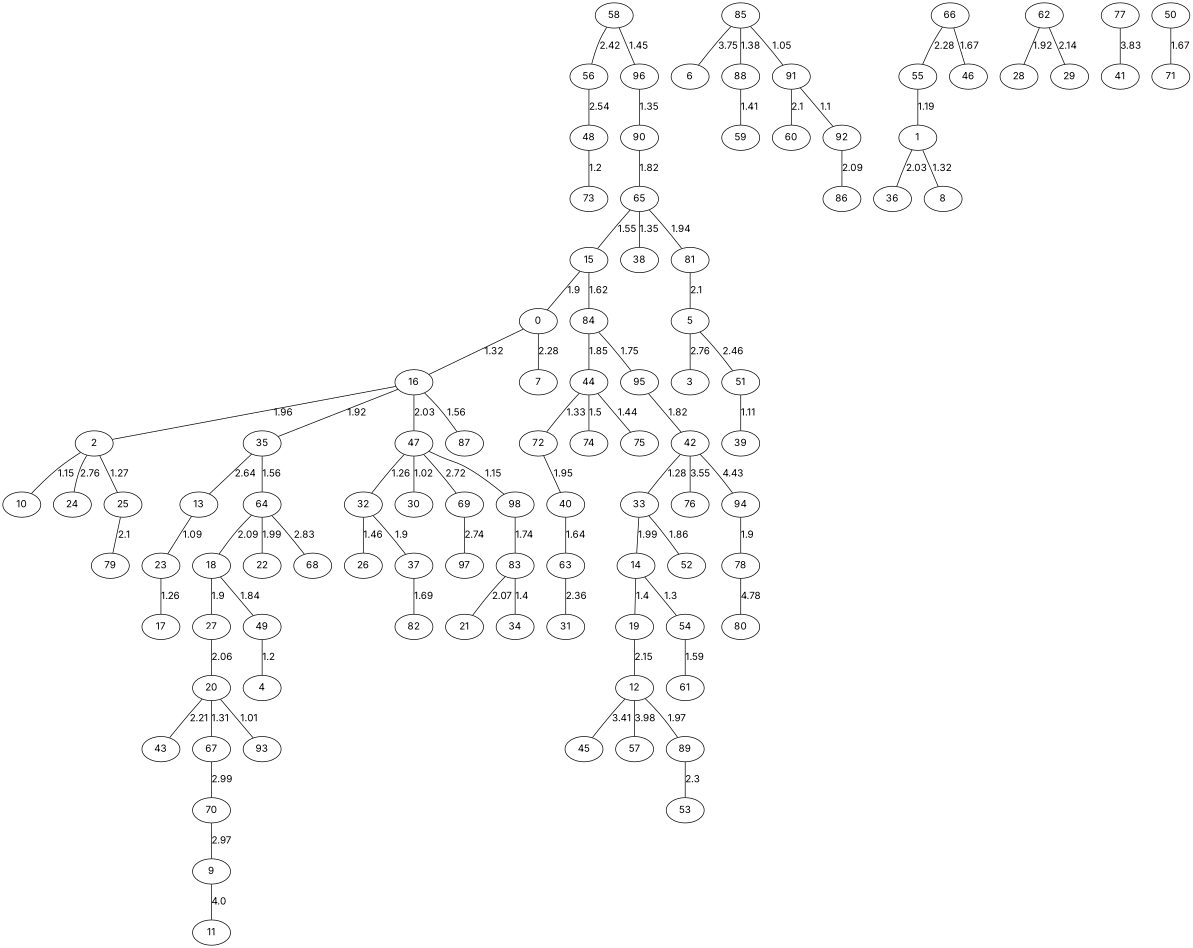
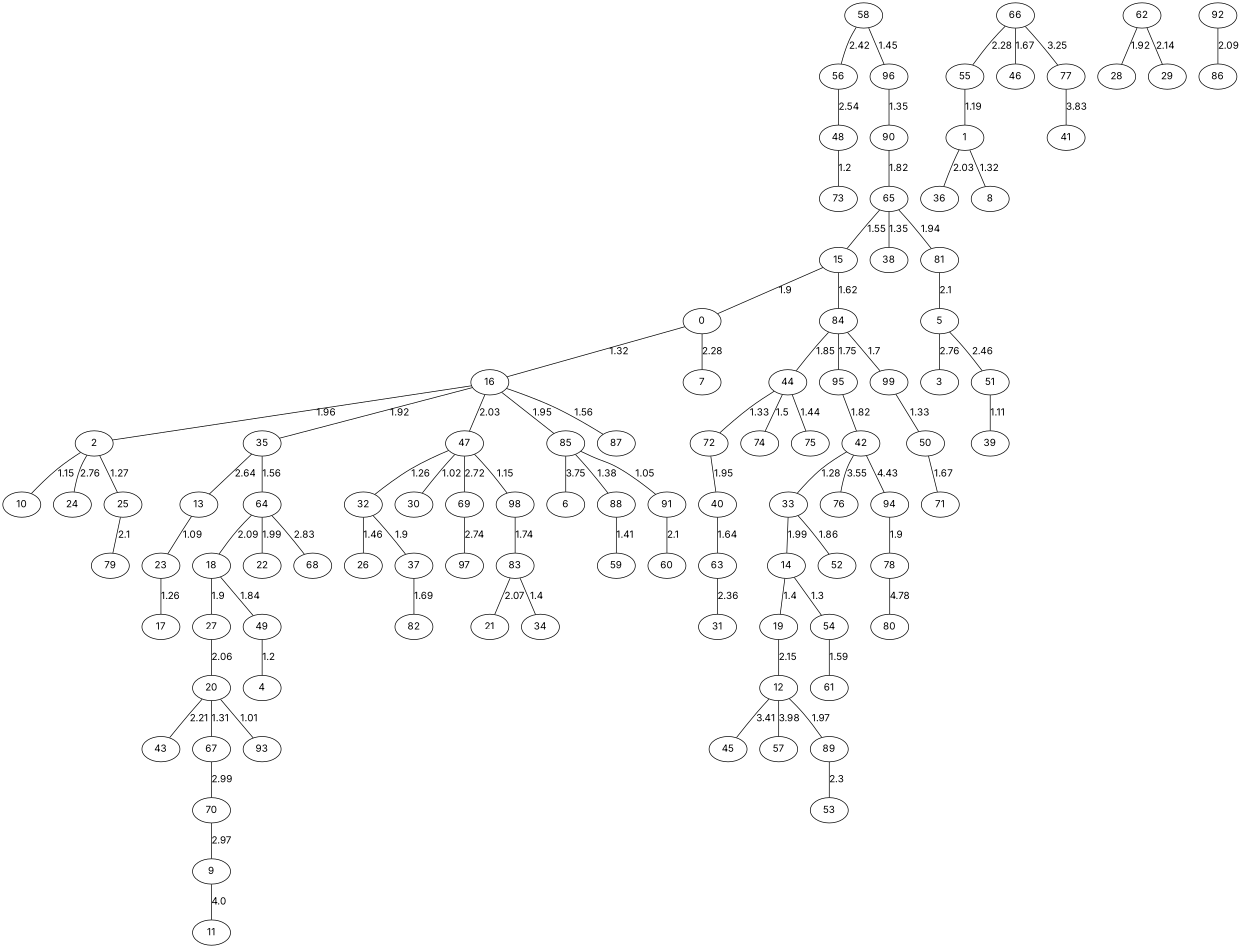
  graph {
    fontname=Inter
    node [fontname=Inter]
    edge [fontname=Inter]
    0
    16
    7
    2
    35
    47
    85
    87
    1
    36
    8
    12
    45
    57
    89
    53
    13
    23
    17
    14
    19
    54
    61
    15
    84
    44
    95
+   99
    10
    24
    25
    64
    32
    30
    69
    98
    6
    88
    91
    18
    27
    49
    20
    4
    79
    43
    67
    93
    70
    26
    37
    82
    33
    52
    22
    68
    40
    63
    31
    42
    76
    94
    78
    72
    74
    75
    62
    28
    29
    66
    55
    46
    77
    97
    83
    48
    73
    5
    3
    51
    39
    50
    71
    56
    58
    96
    90
    65
    38
    81
    41
    9
    11
    80
    21
    34
    59
    60
    92
    86
    0 -- 16 [label=1.32]
    0 -- 7 [label=2.28]
    16 -- 2 [label=1.96]
    16 -- 35 [label=1.92]
    16 -- 47 [label=2.03]
+   16 -- 85 [label=1.95]
    16 -- 87 [label=1.56]
    2 -- 10 [label=1.15]
    2 -- 24 [label=2.76]
    2 -- 25 [label=1.27]
    35 -- 13 [label=2.64]
    35 -- 64 [label=1.56]
    47 -- 32 [label=1.26]
    47 -- 30 [label=1.02]
    47 -- 69 [label=2.72]
    47 -- 98 [label=1.15]
    85 -- 6 [label=3.75]
    85 -- 88 [label=1.38]
    85 -- 91 [label=1.05]
    1 -- 36 [label=2.03]
    1 -- 8 [label=1.32]
    12 -- 45 [label=3.41]
    12 -- 57 [label=3.98]
    12 -- 89 [label=1.97]
    89 -- 53 [label=2.3]
    13 -- 23 [label=1.09]
    23 -- 17 [label=1.26]
    14 -- 19 [label=1.4]
    14 -- 54 [label=1.3]
    19 -- 12 [label=2.15]
    54 -- 61 [label=1.59]
    15 -- 0 [label=1.9]
    15 -- 84 [label=1.62]
    84 -- 44 [label=1.85]
    84 -- 95 [label=1.75]
+   84 -- 99 [label=1.7]
    44 -- 72 [label=1.33]
    44 -- 74 [label=1.5]
    44 -- 75 [label=1.44]
    95 -- 42 [label=1.82]
+   99 -- 50 [label=1.33]
    25 -- 79 [label=2.1]
    64 -- 18 [label=2.09]
    64 -- 22 [label=1.99]
    64 -- 68 [label=2.83]
    32 -- 26 [label=1.46]
    32 -- 37 [label=1.9]
    69 -- 97 [label=2.74]
    98 -- 83 [label=1.74]
    88 -- 59 [label=1.41]
    91 -- 60 [label=2.1]
-   91 -- 92 [label=1.1]
    18 -- 27 [label=1.9]
    18 -- 49 [label=1.84]
    27 -- 20 [label=2.06]
    49 -- 4 [label=1.2]
    20 -- 43 [label=2.21]
    20 -- 67 [label=1.31]
    20 -- 93 [label=1.01]
    67 -- 70 [label=2.99]
    70 -- 9 [label=2.97]
    37 -- 82 [label=1.69]
    33 -- 14 [label=1.99]
    33 -- 52 [label=1.86]
    40 -- 63 [label=1.64]
    63 -- 31 [label=2.36]
    42 -- 33 [label=1.28]
    42 -- 76 [label=3.55]
    42 -- 94 [label=4.43]
    94 -- 78 [label=1.9]
    78 -- 80 [label=4.78]
    72 -- 40 [label=1.95]
    62 -- 28 [label=1.92]
    62 -- 29 [label=2.14]
    66 -- 55 [label=2.28]
    66 -- 46 [label=1.67]
+   66 -- 77 [label=3.25]
    55 -- 1 [label=1.19]
    77 -- 41 [label=3.83]
    83 -- 21 [label=2.07]
    83 -- 34 [label=1.4]
    48 -- 73 [label=1.2]
    5 -- 3 [label=2.76]
    5 -- 51 [label=2.46]
    51 -- 39 [label=1.11]
    50 -- 71 [label=1.67]
    56 -- 48 [label=2.54]
    58 -- 56 [label=2.42]
    58 -- 96 [label=1.45]
    96 -- 90 [label=1.35]
    90 -- 65 [label=1.82]
    65 -- 15 [label=1.55]
    65 -- 38 [label=1.35]
    65 -- 81 [label=1.94]
    81 -- 5 [label=2.1]
    9 -- 11 [label=4.0]
    92 -- 86 [label=2.09]
  }
